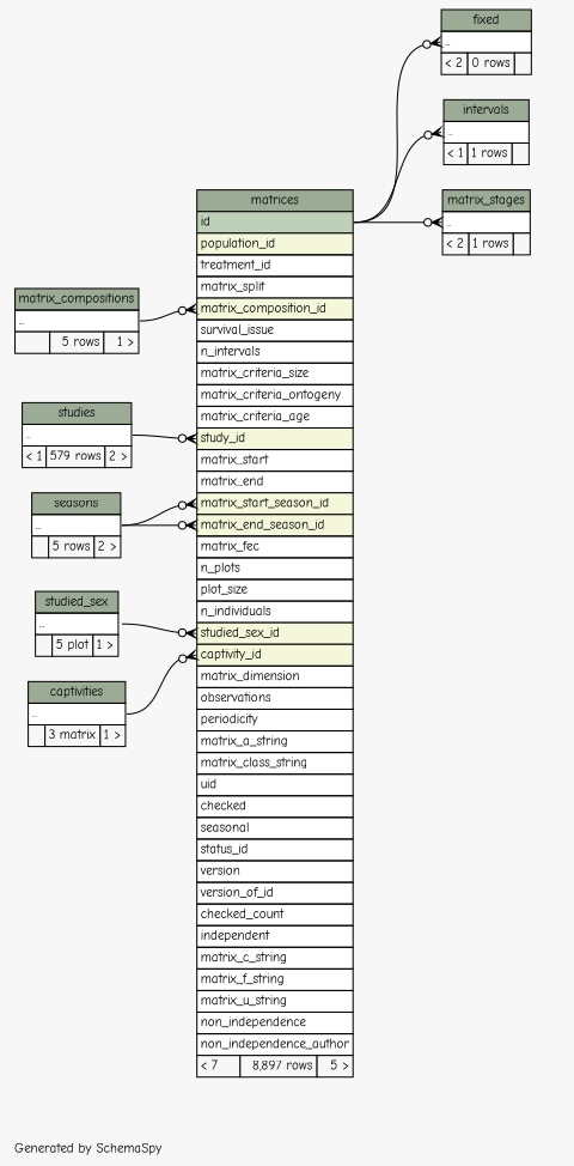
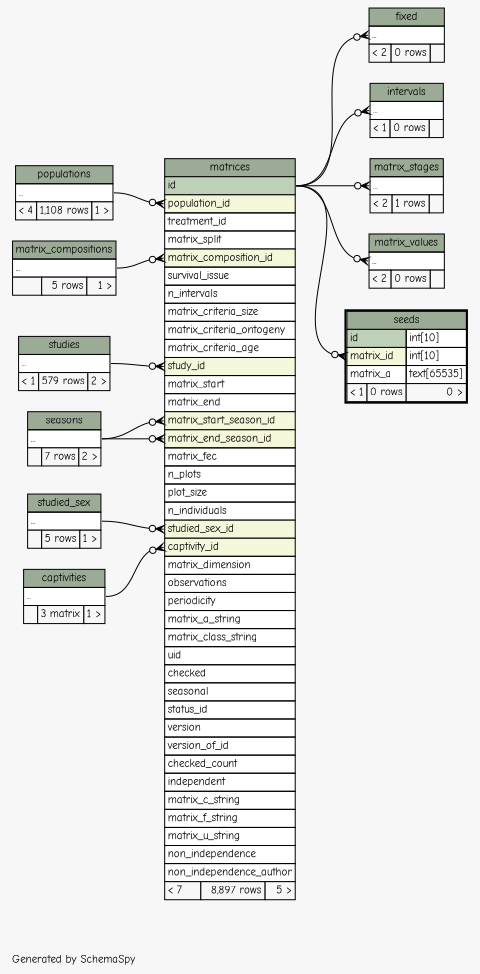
  digraph {
    bgcolor="#f7f7f7"
    fontname="Comic Neue"
    fontsize=11
    label="\nGenerated by SchemaSpy"
    labeljust=l
    nodesep=0.18
    rankdir=RL
    ranksep=0.46
    node [fontname="Comic Neue" fontsize=11 shape=plaintext]
    edge [arrowhead=none arrowsize=0.8 arrowtail=crowodot dir=back fontname="Comic Neue" headport="elipses:e" tailport="elipses:w"]
    n1 [label=<     <TABLE BORDER="0" CELLBORDER="1" CELLSPACING="0" BGCOLOR="#ffffff">       <TR><TD COLSPAN="3" BGCOLOR="#9bab96" ALIGN="CENTER">fixed</TD></TR>       <TR><TD PORT="elipses" COLSPAN="3" ALIGN="LEFT">...</TD></TR>       <TR><TD ALIGN="LEFT" BGCOLOR="#f7f7f7">&lt; 2</TD><TD ALIGN="RIGHT" BGCOLOR="#f7f7f7">0 rows</TD><TD ALIGN="RIGHT" BGCOLOR="#f7f7f7">  </TD></TR>     </TABLE>>]
    n2 [label=<     <TABLE BORDER="0" CELLBORDER="1" CELLSPACING="0" BGCOLOR="#ffffff">       <TR><TD COLSPAN="3" BGCOLOR="#9bab96" ALIGN="CENTER">matrices</TD></TR>       <TR><TD PORT="id" COLSPAN="3" BGCOLOR="#bed1b8" ALIGN="LEFT">id</TD></TR>       <TR><TD PORT="population_id" COLSPAN="3" BGCOLOR="#f4f7da" ALIGN="LEFT">population_id</TD></TR>       <TR><TD PORT="treatment_id" COLSPAN="3" ALIGN="LEFT">treatment_id</TD></TR>       <TR><TD PORT="matrix_split" COLSPAN="3" ALIGN="LEFT">matrix_split</TD></TR>       <TR><TD PORT="matrix_composition_id" COLSPAN="3" BGCOLOR="#f4f7da" ALIGN="LEFT">matrix_composition_id</TD></TR>       <TR><TD PORT="survival_issue" COLSPAN="3" ALIGN="LEFT">survival_issue</TD></TR>       <TR><TD PORT="n_intervals" COLSPAN="3" ALIGN="LEFT">n_intervals</TD></TR>       <TR><TD PORT="matrix_criteria_size" COLSPAN="3" ALIGN="LEFT">matrix_criteria_size</TD></TR>       <TR><TD PORT="matrix_criteria_ontogeny" COLSPAN="3" ALIGN="LEFT">matrix_criteria_ontogeny</TD></TR>       <TR><TD PORT="matrix_criteria_age" COLSPAN="3" ALIGN="LEFT">matrix_criteria_age</TD></TR>       <TR><TD PORT="study_id" COLSPAN="3" BGCOLOR="#f4f7da" ALIGN="LEFT">study_id</TD></TR>       <TR><TD PORT="matrix_start" COLSPAN="3" ALIGN="LEFT">matrix_start</TD></TR>       <TR><TD PORT="matrix_end" COLSPAN="3" ALIGN="LEFT">matrix_end</TD></TR>       <TR><TD PORT="matrix_start_season_id" COLSPAN="3" BGCOLOR="#f4f7da" ALIGN="LEFT">matrix_start_season_id</TD></TR>       <TR><TD PORT="matrix_end_season_id" COLSPAN="3" BGCOLOR="#f4f7da" ALIGN="LEFT">matrix_end_season_id</TD></TR>       <TR><TD PORT="matrix_fec" COLSPAN="3" ALIGN="LEFT">matrix_fec</TD></TR>       <TR><TD PORT="n_plots" COLSPAN="3" ALIGN="LEFT">n_plots</TD></TR>       <TR><TD PORT="plot_size" COLSPAN="3" ALIGN="LEFT">plot_size</TD></TR>       <TR><TD PORT="n_individuals" COLSPAN="3" ALIGN="LEFT">n_individuals</TD></TR>       <TR><TD PORT="studied_sex_id" COLSPAN="3" BGCOLOR="#f4f7da" ALIGN="LEFT">studied_sex_id</TD></TR>       <TR><TD PORT="captivity_id" COLSPAN="3" BGCOLOR="#f4f7da" ALIGN="LEFT">captivity_id</TD></TR>       <TR><TD PORT="matrix_dimension" COLSPAN="3" ALIGN="LEFT">matrix_dimension</TD></TR>       <TR><TD PORT="observations" COLSPAN="3" ALIGN="LEFT">observations</TD></TR>       <TR><TD PORT="periodicity" COLSPAN="3" ALIGN="LEFT">periodicity</TD></TR>       <TR><TD PORT="matrix_a_string" COLSPAN="3" ALIGN="LEFT">matrix_a_string</TD></TR>       <TR><TD PORT="matrix_class_string" COLSPAN="3" ALIGN="LEFT">matrix_class_string</TD></TR>       <TR><TD PORT="uid" COLSPAN="3" ALIGN="LEFT">uid</TD></TR>       <TR><TD PORT="checked" COLSPAN="3" ALIGN="LEFT">checked</TD></TR>       <TR><TD PORT="seasonal" COLSPAN="3" ALIGN="LEFT">seasonal</TD></TR>       <TR><TD PORT="status_id" COLSPAN="3" ALIGN="LEFT">status_id</TD></TR>       <TR><TD PORT="version" COLSPAN="3" ALIGN="LEFT">version</TD></TR>       <TR><TD PORT="version_of_id" COLSPAN="3" ALIGN="LEFT">version_of_id</TD></TR>       <TR><TD PORT="checked_count" COLSPAN="3" ALIGN="LEFT">checked_count</TD></TR>       <TR><TD PORT="independent" COLSPAN="3" ALIGN="LEFT">independent</TD></TR>       <TR><TD PORT="matrix_c_string" COLSPAN="3" ALIGN="LEFT">matrix_c_string</TD></TR>       <TR><TD PORT="matrix_f_string" COLSPAN="3" ALIGN="LEFT">matrix_f_string</TD></TR>       <TR><TD PORT="matrix_u_string" COLSPAN="3" ALIGN="LEFT">matrix_u_string</TD></TR>       <TR><TD PORT="non_independence" COLSPAN="3" ALIGN="LEFT">non_independence</TD></TR>       <TR><TD PORT="non_independence_author" COLSPAN="3" ALIGN="LEFT">non_independence_author</TD></TR>       <TR><TD ALIGN="LEFT" BGCOLOR="#f7f7f7">&lt; 7</TD><TD ALIGN="RIGHT" BGCOLOR="#f7f7f7">8,897 rows</TD><TD ALIGN="RIGHT" BGCOLOR="#f7f7f7">5 &gt;</TD></TR>     </TABLE>>]
    n3 [label=<     <TABLE BORDER="0" CELLBORDER="1" CELLSPACING="0" BGCOLOR="#ffffff">       <TR><TD COLSPAN="3" BGCOLOR="#9bab96" ALIGN="CENTER">captivities</TD></TR>       <TR><TD PORT="elipses" COLSPAN="3" ALIGN="LEFT">...</TD></TR>       <TR><TD ALIGN="LEFT" BGCOLOR="#f7f7f7">  </TD><TD ALIGN="RIGHT" BGCOLOR="#f7f7f7">3 matrix</TD><TD ALIGN="RIGHT" BGCOLOR="#f7f7f7">1 &gt;</TD></TR>     </TABLE>>]
    n4 [label=<     <TABLE BORDER="0" CELLBORDER="1" CELLSPACING="0" BGCOLOR="#ffffff">       <TR><TD COLSPAN="3" BGCOLOR="#9bab96" ALIGN="CENTER">matrix_compositions</TD></TR>       <TR><TD PORT="elipses" COLSPAN="3" ALIGN="LEFT">...</TD></TR>       <TR><TD ALIGN="LEFT" BGCOLOR="#f7f7f7">  </TD><TD ALIGN="RIGHT" BGCOLOR="#f7f7f7">5 rows</TD><TD ALIGN="RIGHT" BGCOLOR="#f7f7f7">1 &gt;</TD></TR>     </TABLE>>]
-   n5 [label=<     <TABLE BORDER="0" CELLBORDER="1" CELLSPACING="0" BGCOLOR="#ffffff">       <TR><TD COLSPAN="3" BGCOLOR="#9bab96" ALIGN="CENTER">seasons</TD></TR>       <TR><TD PORT="elipses" COLSPAN="3" ALIGN="LEFT">...</TD></TR>       <TR><TD ALIGN="LEFT" BGCOLOR="#f7f7f7">  </TD><TD ALIGN="RIGHT" BGCOLOR="#f7f7f7">5 rows</TD><TD ALIGN="RIGHT" BGCOLOR="#f7f7f7">2 &gt;</TD></TR>     </TABLE>>]
-   n7 [label=<     <TABLE BORDER="0" CELLBORDER="1" CELLSPACING="0" BGCOLOR="#ffffff">       <TR><TD COLSPAN="3" BGCOLOR="#9bab96" ALIGN="CENTER">studied_sex</TD></TR>       <TR><TD PORT="elipses" COLSPAN="3" ALIGN="LEFT">...</TD></TR>       <TR><TD ALIGN="LEFT" BGCOLOR="#f7f7f7">  </TD><TD ALIGN="RIGHT" BGCOLOR="#f7f7f7">5 plot</TD><TD ALIGN="RIGHT" BGCOLOR="#f7f7f7">1 &gt;</TD></TR>     </TABLE>>]
+   n5 [label=<     <TABLE BORDER="0" CELLBORDER="1" CELLSPACING="0" BGCOLOR="#ffffff">       <TR><TD COLSPAN="3" BGCOLOR="#9bab96" ALIGN="CENTER">seasons</TD></TR>       <TR><TD PORT="elipses" COLSPAN="3" ALIGN="LEFT">...</TD></TR>       <TR><TD ALIGN="LEFT" BGCOLOR="#f7f7f7">  </TD><TD ALIGN="RIGHT" BGCOLOR="#f7f7f7">7 rows</TD><TD ALIGN="RIGHT" BGCOLOR="#f7f7f7">2 &gt;</TD></TR>     </TABLE>>]
+   n6 [label=<     <TABLE BORDER="0" CELLBORDER="1" CELLSPACING="0" BGCOLOR="#ffffff">       <TR><TD COLSPAN="3" BGCOLOR="#9bab96" ALIGN="CENTER">populations</TD></TR>       <TR><TD PORT="elipses" COLSPAN="3" ALIGN="LEFT">...</TD></TR>       <TR><TD ALIGN="LEFT" BGCOLOR="#f7f7f7">&lt; 4</TD><TD ALIGN="RIGHT" BGCOLOR="#f7f7f7">1,108 rows</TD><TD ALIGN="RIGHT" BGCOLOR="#f7f7f7">1 &gt;</TD></TR>     </TABLE>>]
+   n7 [label=<     <TABLE BORDER="0" CELLBORDER="1" CELLSPACING="0" BGCOLOR="#ffffff">       <TR><TD COLSPAN="3" BGCOLOR="#9bab96" ALIGN="CENTER">studied_sex</TD></TR>       <TR><TD PORT="elipses" COLSPAN="3" ALIGN="LEFT">...</TD></TR>       <TR><TD ALIGN="LEFT" BGCOLOR="#f7f7f7">  </TD><TD ALIGN="RIGHT" BGCOLOR="#f7f7f7">5 rows</TD><TD ALIGN="RIGHT" BGCOLOR="#f7f7f7">1 &gt;</TD></TR>     </TABLE>>]
    n8 [label=<     <TABLE BORDER="0" CELLBORDER="1" CELLSPACING="0" BGCOLOR="#ffffff">       <TR><TD COLSPAN="3" BGCOLOR="#9bab96" ALIGN="CENTER">studies</TD></TR>       <TR><TD PORT="elipses" COLSPAN="3" ALIGN="LEFT">...</TD></TR>       <TR><TD ALIGN="LEFT" BGCOLOR="#f7f7f7">&lt; 1</TD><TD ALIGN="RIGHT" BGCOLOR="#f7f7f7">579 rows</TD><TD ALIGN="RIGHT" BGCOLOR="#f7f7f7">2 &gt;</TD></TR>     </TABLE>>]
-   n9 [label=<     <TABLE BORDER="0" CELLBORDER="1" CELLSPACING="0" BGCOLOR="#ffffff">       <TR><TD COLSPAN="3" BGCOLOR="#9bab96" ALIGN="CENTER">intervals</TD></TR>       <TR><TD PORT="elipses" COLSPAN="3" ALIGN="LEFT">...</TD></TR>       <TR><TD ALIGN="LEFT" BGCOLOR="#f7f7f7">&lt; 1</TD><TD ALIGN="RIGHT" BGCOLOR="#f7f7f7">1 rows</TD><TD ALIGN="RIGHT" BGCOLOR="#f7f7f7">  </TD></TR>     </TABLE>>]
+   n9 [label=<     <TABLE BORDER="0" CELLBORDER="1" CELLSPACING="0" BGCOLOR="#ffffff">       <TR><TD COLSPAN="3" BGCOLOR="#9bab96" ALIGN="CENTER">intervals</TD></TR>       <TR><TD PORT="elipses" COLSPAN="3" ALIGN="LEFT">...</TD></TR>       <TR><TD ALIGN="LEFT" BGCOLOR="#f7f7f7">&lt; 1</TD><TD ALIGN="RIGHT" BGCOLOR="#f7f7f7">0 rows</TD><TD ALIGN="RIGHT" BGCOLOR="#f7f7f7">  </TD></TR>     </TABLE>>]
    n10 [label=<     <TABLE BORDER="0" CELLBORDER="1" CELLSPACING="0" BGCOLOR="#ffffff">       <TR><TD COLSPAN="3" BGCOLOR="#9bab96" ALIGN="CENTER">matrix_stages</TD></TR>       <TR><TD PORT="elipses" COLSPAN="3" ALIGN="LEFT">...</TD></TR>       <TR><TD ALIGN="LEFT" BGCOLOR="#f7f7f7">&lt; 2</TD><TD ALIGN="RIGHT" BGCOLOR="#f7f7f7">1 rows</TD><TD ALIGN="RIGHT" BGCOLOR="#f7f7f7">  </TD></TR>     </TABLE>>]
+   n11 [label=<     <TABLE BORDER="0" CELLBORDER="1" CELLSPACING="0" BGCOLOR="#ffffff">       <TR><TD COLSPAN="3" BGCOLOR="#9bab96" ALIGN="CENTER">matrix_values</TD></TR>       <TR><TD PORT="elipses" COLSPAN="3" ALIGN="LEFT">...</TD></TR>       <TR><TD ALIGN="LEFT" BGCOLOR="#f7f7f7">&lt; 2</TD><TD ALIGN="RIGHT" BGCOLOR="#f7f7f7">0 rows</TD><TD ALIGN="RIGHT" BGCOLOR="#f7f7f7">  </TD></TR>     </TABLE>>]
+   n12 [label=<     <TABLE BORDER="2" CELLBORDER="1" CELLSPACING="0" BGCOLOR="#ffffff">       <TR><TD COLSPAN="3" BGCOLOR="#9bab96" ALIGN="CENTER">seeds</TD></TR>       <TR><TD PORT="id" COLSPAN="2" BGCOLOR="#bed1b8" ALIGN="LEFT">id</TD><TD PORT="id.type" ALIGN="LEFT">int[10]</TD></TR>       <TR><TD PORT="matrix_id" COLSPAN="2" BGCOLOR="#f4f7da" ALIGN="LEFT">matrix_id</TD><TD PORT="matrix_id.type" ALIGN="LEFT">int[10]</TD></TR>       <TR><TD PORT="matrix_a" COLSPAN="2" ALIGN="LEFT">matrix_a</TD><TD PORT="matrix_a.type" ALIGN="LEFT">text[65535]</TD></TR>       <TR><TD ALIGN="LEFT" BGCOLOR="#f7f7f7">&lt; 1</TD><TD ALIGN="RIGHT" BGCOLOR="#f7f7f7">0 rows</TD><TD ALIGN="RIGHT" BGCOLOR="#f7f7f7">0 &gt;</TD></TR>     </TABLE>>]
    n1 -> n2 [headport="id:e"]
    n2 -> n3 [tailport="captivity_id:w"]
    n2 -> n4 [tailport="matrix_composition_id:w"]
    n2 -> n5 [tailport="matrix_end_season_id:w"]
    n2 -> n5 [tailport="matrix_start_season_id:w"]
+   n2 -> n6 [tailport="population_id:w"]
    n2 -> n7 [tailport="studied_sex_id:w"]
    n2 -> n8 [tailport="study_id:w"]
    n9 -> n2 [headport="id:e"]
    n10 -> n2 [headport="id:e"]
+   n11 -> n2 [headport="id:e"]
+   n12 -> n2 [headport="id:e" tailport="matrix_id:w"]
  }
